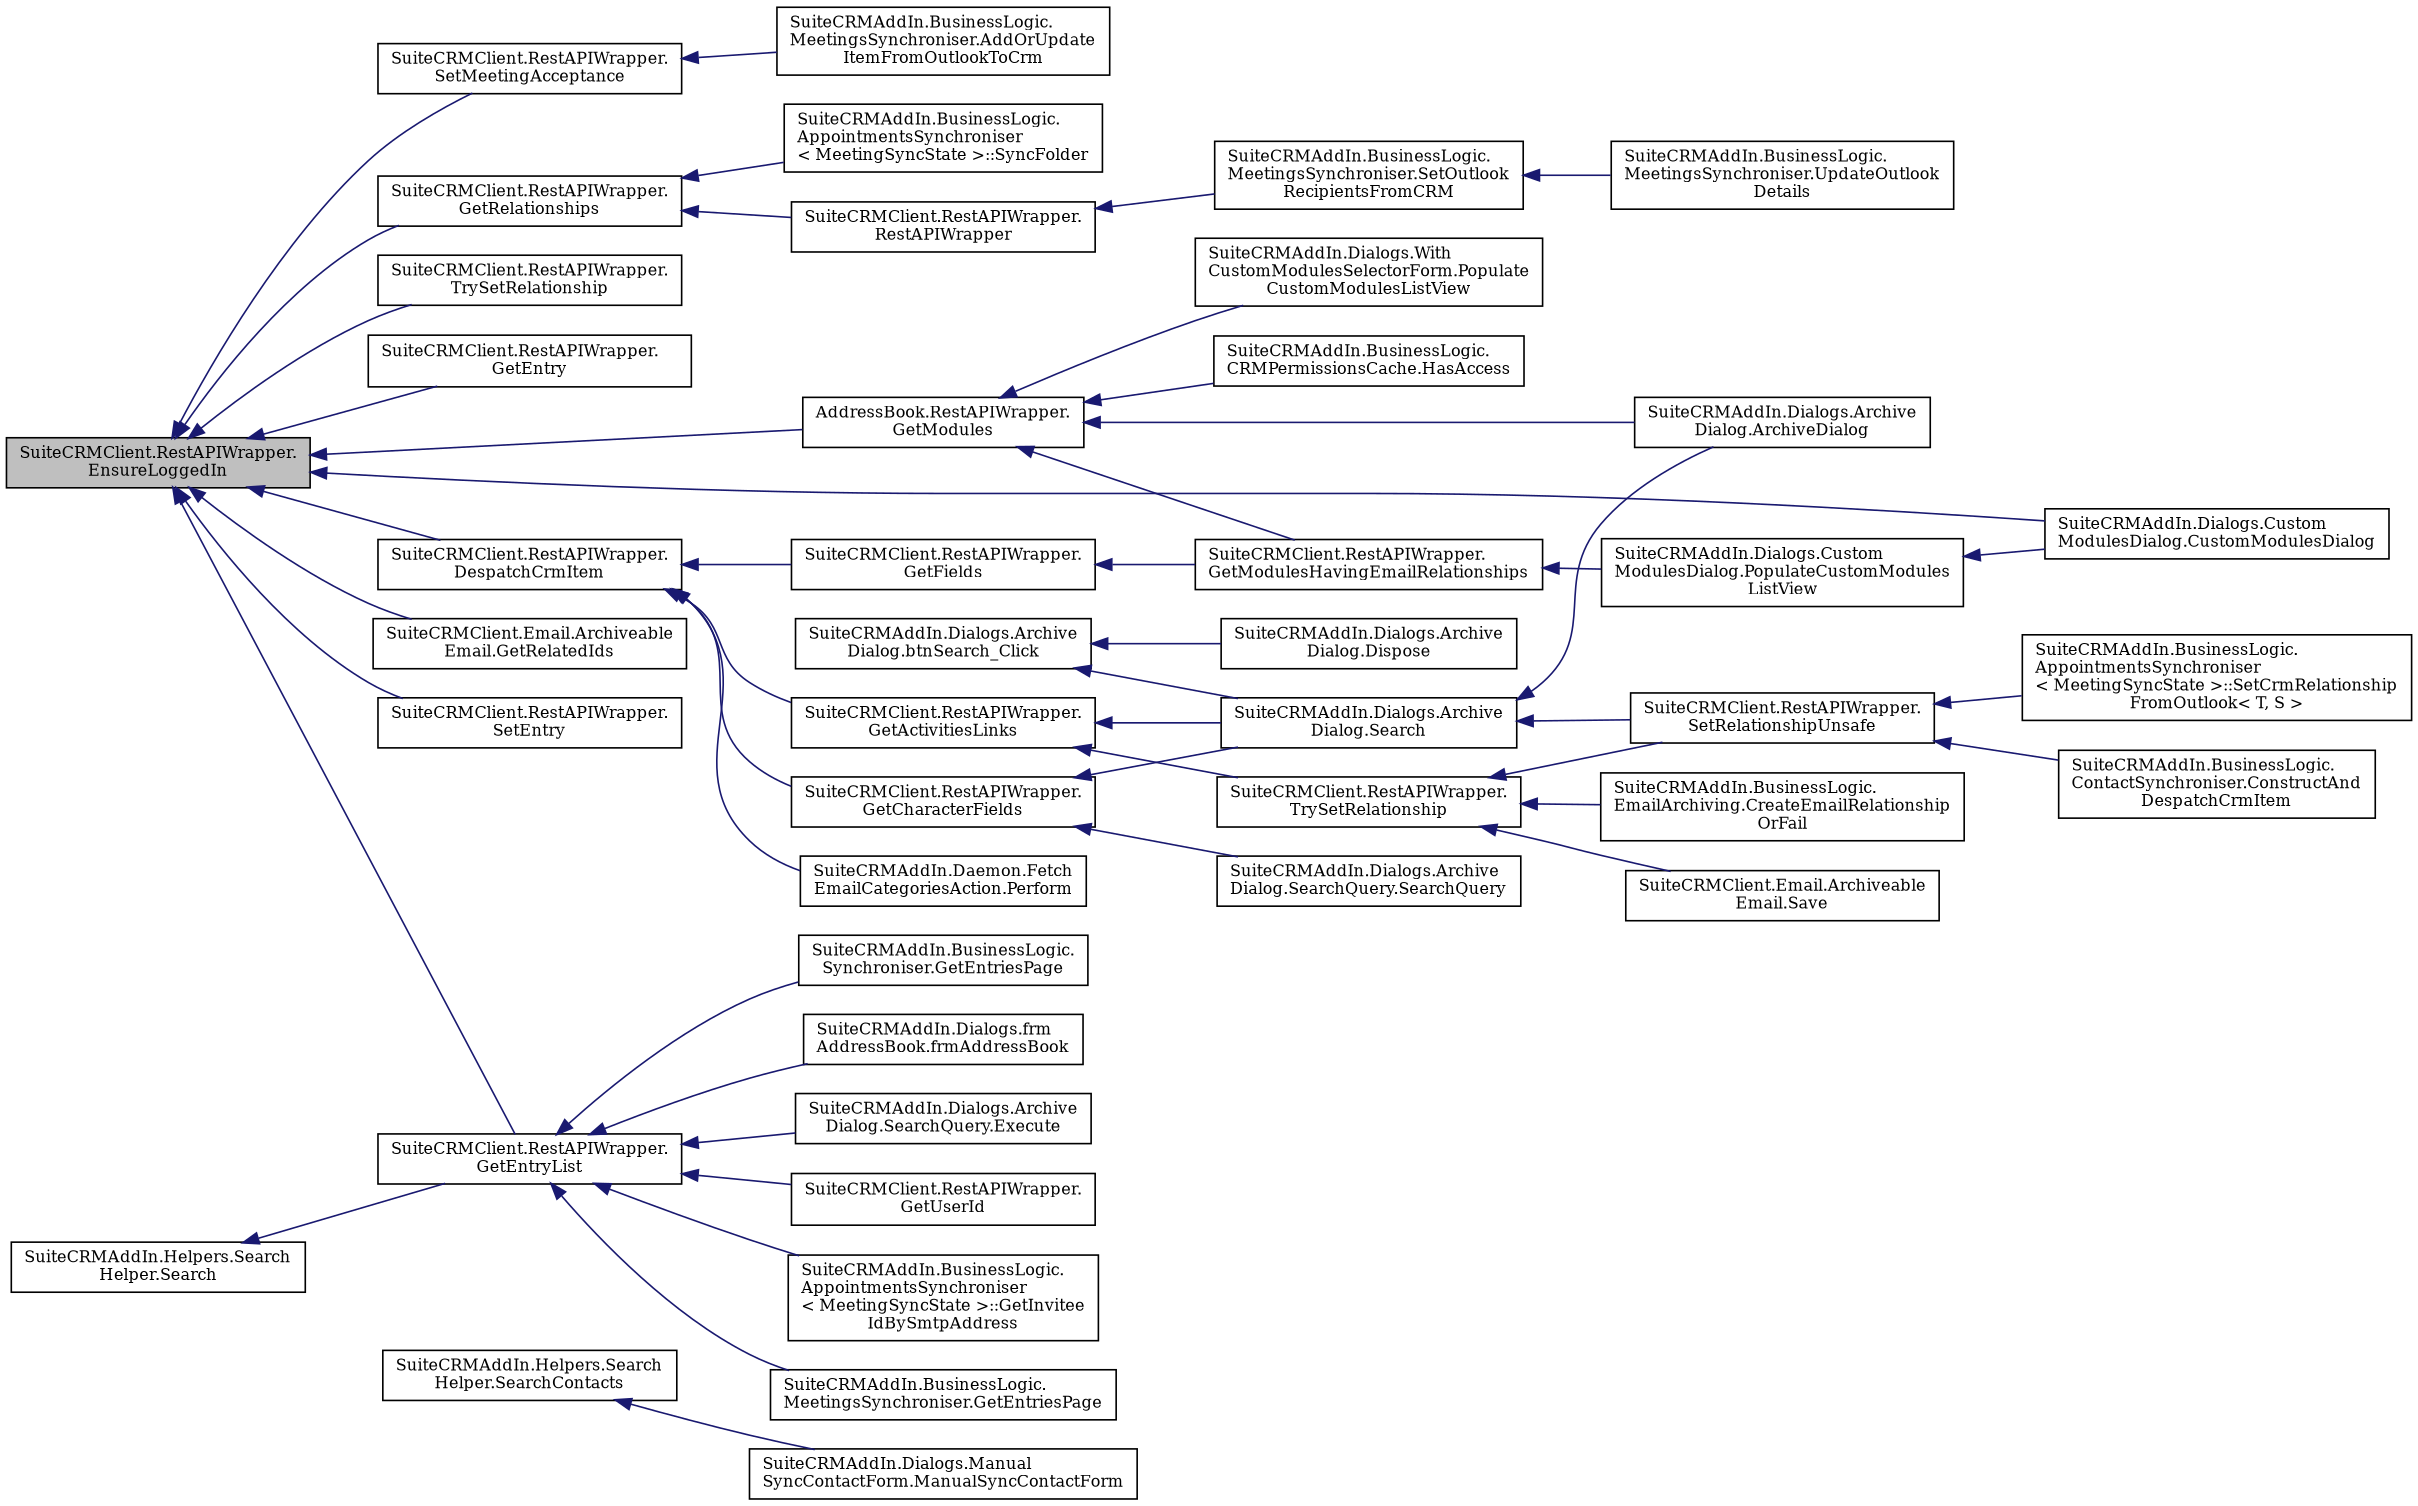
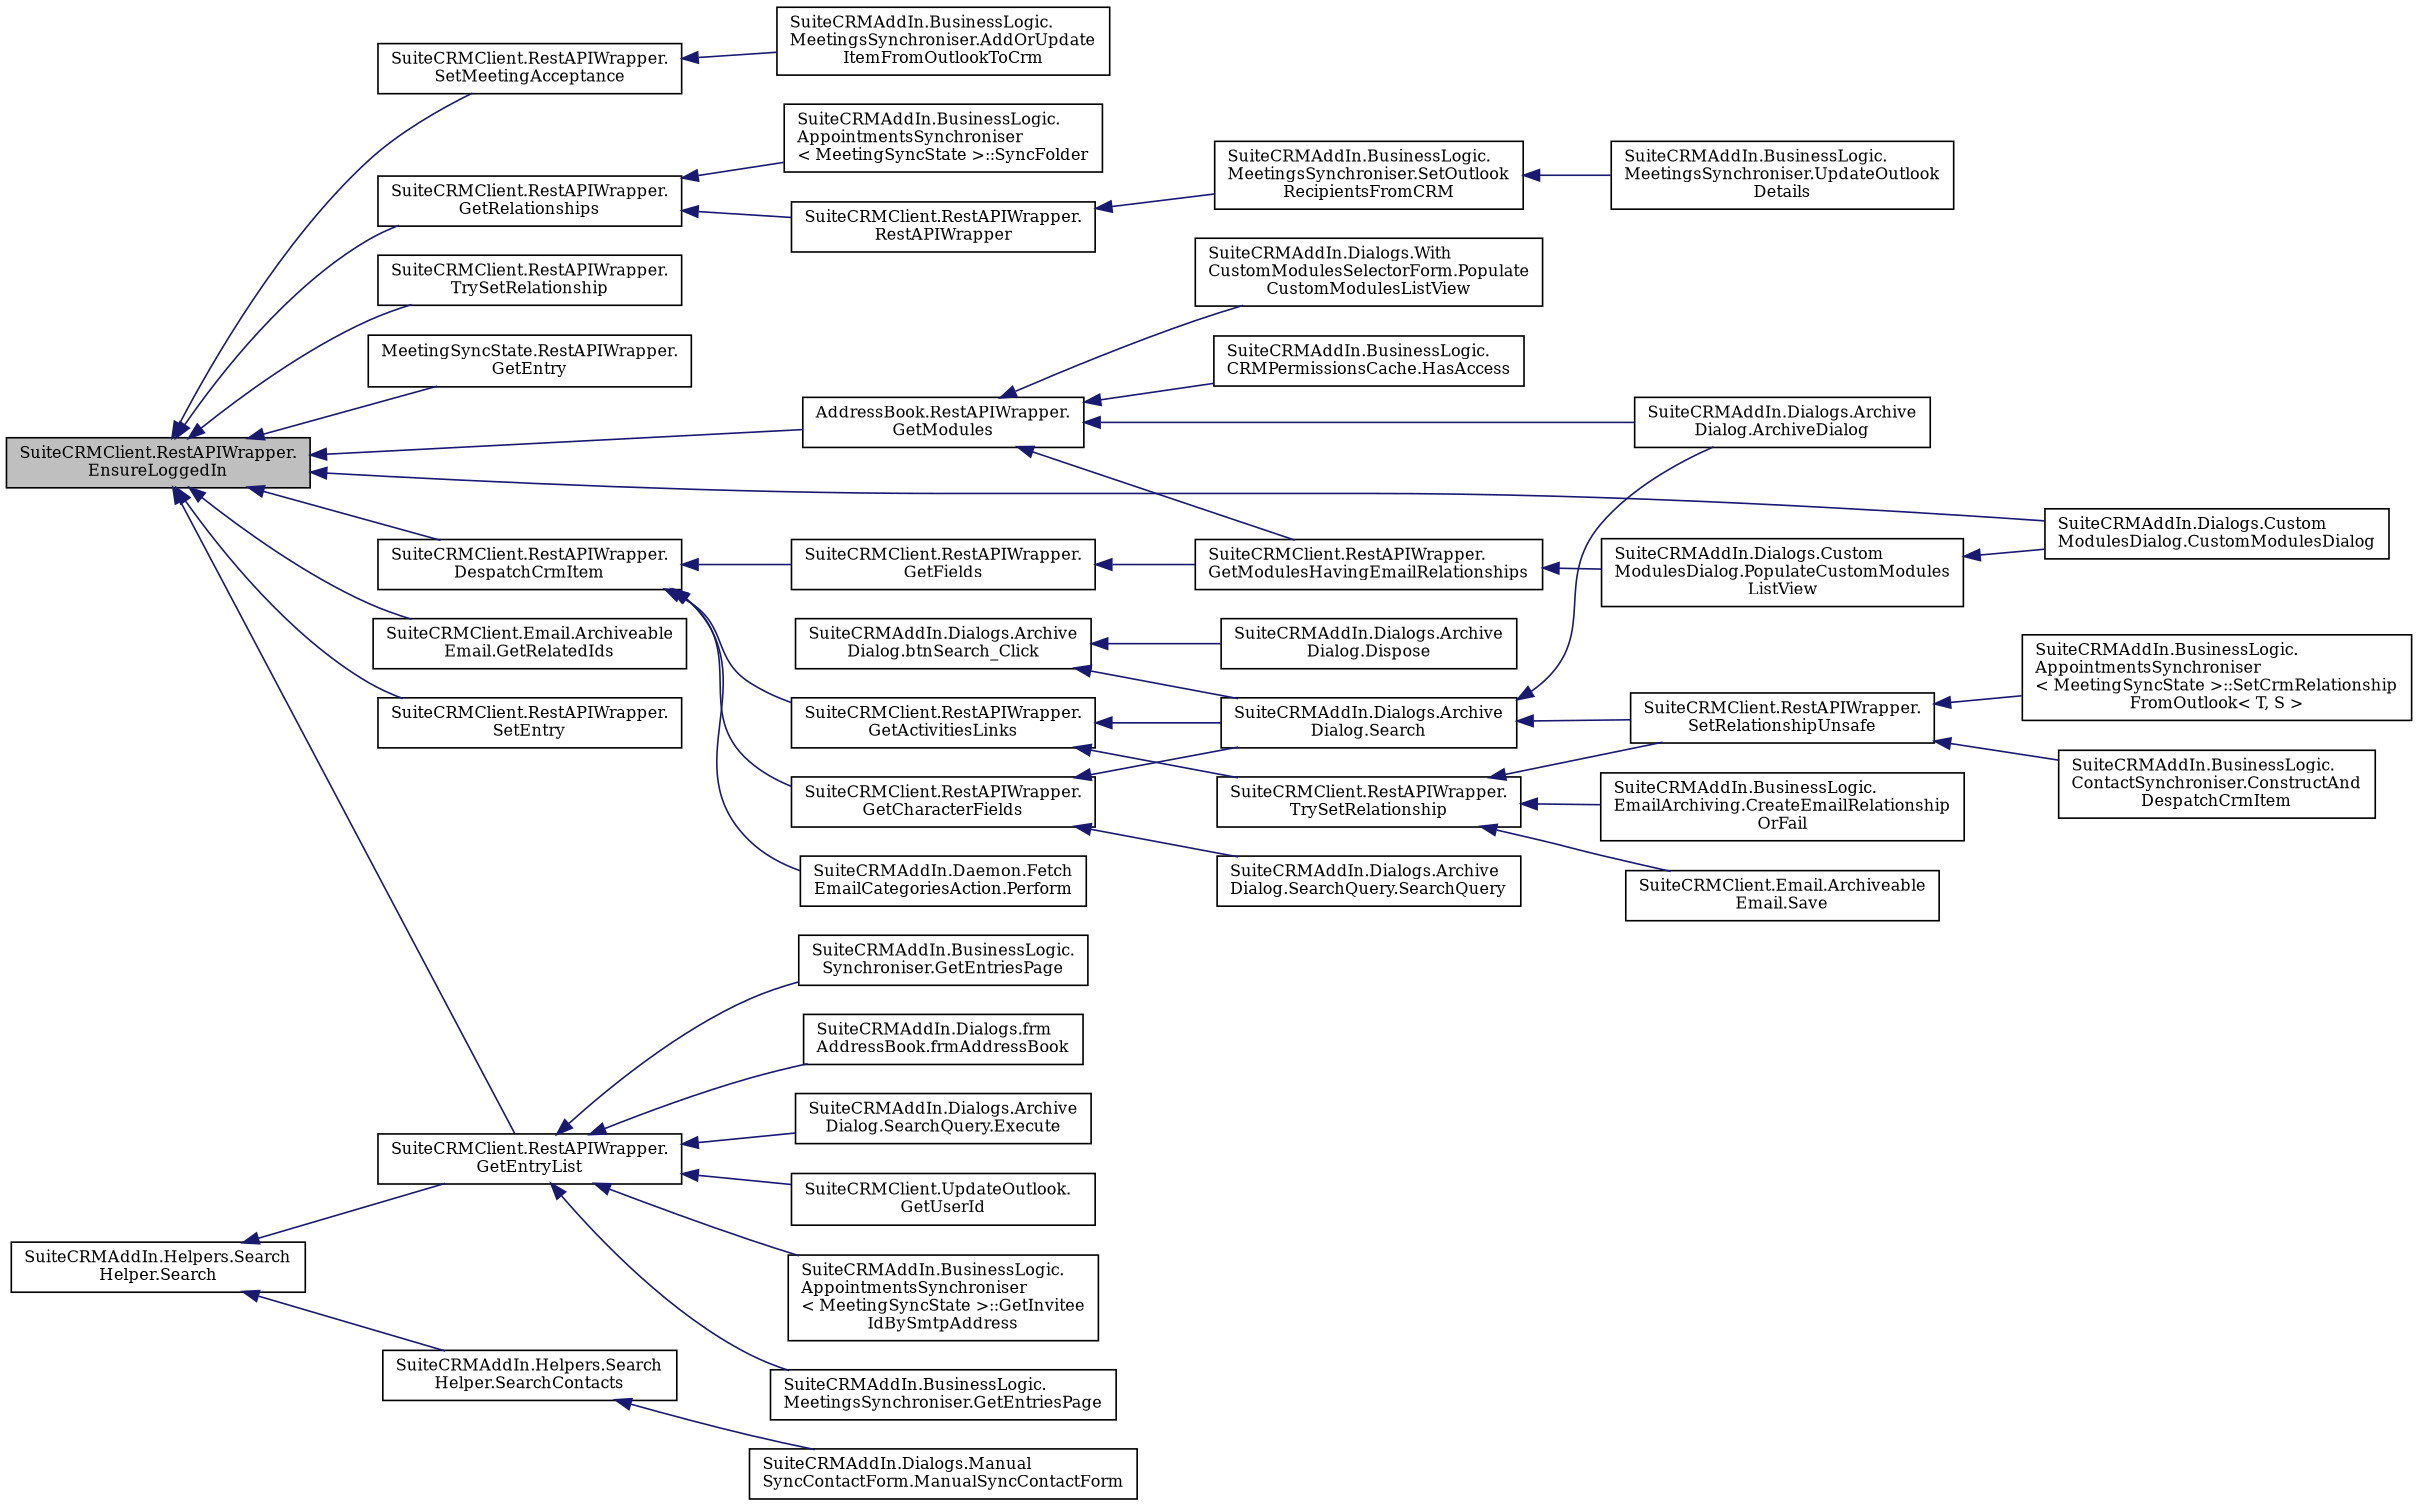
  digraph {
    fontname="DejaVu Serif"
    rankdir=LR
    node [color=black fillcolor=white fontname="DejaVu Serif" fontsize=10 shape=record style=filled]
    edge [color=midnightblue dir=back fontname="DejaVu Serif" fontsize=10 labelfontname=Helvetica labelfontsize=10 style=solid]
    n1 [fillcolor=grey75 fontcolor=black height=0.2 label="SuiteCRMClient.RestAPIWrapper.\lEnsureLoggedIn" width=0.4]
    n2 [height=0.2 label="SuiteCRMAddIn.Dialogs.Custom\lModulesDialog.CustomModulesDialog" width=0.4]
    n3 [height=0.2 label="SuiteCRMClient.Email.Archiveable\lEmail.GetRelatedIds" width=0.4]
    n4 [height=0.2 label="AddressBook.RestAPIWrapper.\lGetModules" width=0.4]
    n5 [height=0.2 label="SuiteCRMClient.RestAPIWrapper.\lSetEntry" width=0.4]
    n6 [height=0.2 label="SuiteCRMClient.RestAPIWrapper.\lSetMeetingAcceptance" width=0.4]
    n7 [height=0.2 label="SuiteCRMClient.RestAPIWrapper.\lGetRelationships" width=0.4]
    n8 [height=0.2 label="SuiteCRMClient.RestAPIWrapper.\lTrySetRelationship" width=0.4]
-   n9 [height=0.2 label="SuiteCRMClient.RestAPIWrapper.\lGetEntry" width=0.4]
+   n9 [height=0.2 label="MeetingSyncState.RestAPIWrapper.\lGetEntry" width=0.4]
    n10 [height=0.2 label="SuiteCRMClient.RestAPIWrapper.\lGetEntryList" width=0.4]
    n11 [height=0.2 label="SuiteCRMClient.RestAPIWrapper.\lDespatchCrmItem" width=0.4]
    n12 [height=0.2 label="SuiteCRMAddIn.BusinessLogic.\lCRMPermissionsCache.HasAccess" width=0.4]
    n13 [height=0.2 label="SuiteCRMAddIn.Dialogs.Archive\lDialog.ArchiveDialog" width=0.4]
    n14 [height=0.2 label="SuiteCRMAddIn.Dialogs.With\lCustomModulesSelectorForm.Populate\lCustomModulesListView" width=0.4]
    n15 [height=0.2 label="SuiteCRMClient.RestAPIWrapper.\lGetModulesHavingEmailRelationships" width=0.4]
    n16 [height=0.2 label="SuiteCRMAddIn.BusinessLogic.\lMeetingsSynchroniser.AddOrUpdate\lItemFromOutlookToCrm" width=0.4]
    n17 [height=0.2 label="SuiteCRMAddIn.BusinessLogic.\lAppointmentsSynchroniser\l\< MeetingSyncState \>::SyncFolder" width=0.4]
    n18 [height=0.2 label="SuiteCRMClient.RestAPIWrapper.\lRestAPIWrapper" width=0.4]
    n19 [height=0.2 label="SuiteCRMAddIn.BusinessLogic.\lAppointmentsSynchroniser\l\< MeetingSyncState \>::GetInvitee\lIdBySmtpAddress" width=0.4]
    n20 [height=0.2 label="SuiteCRMAddIn.BusinessLogic.\lMeetingsSynchroniser.GetEntriesPage" width=0.4]
    n21 [height=0.2 label="SuiteCRMAddIn.BusinessLogic.\lSynchroniser.GetEntriesPage" width=0.4]
    n22 [height=0.2 label="SuiteCRMAddIn.Dialogs.frm\lAddressBook.frmAddressBook" width=0.4]
    n23 [height=0.2 label="SuiteCRMAddIn.Dialogs.Archive\lDialog.SearchQuery.Execute" width=0.4]
-   n24 [height=0.2 label="SuiteCRMClient.RestAPIWrapper.\lGetUserId" width=0.4]
+   n24 [height=0.2 label="SuiteCRMClient.UpdateOutlook.\lGetUserId" width=0.4]
    n25 [height=0.2 label="SuiteCRMAddIn.Daemon.Fetch\lEmailCategoriesAction.Perform" width=0.4]
    n26 [height=0.2 label="SuiteCRMClient.RestAPIWrapper.\lGetFields" width=0.4]
    n27 [height=0.2 label="SuiteCRMClient.RestAPIWrapper.\lGetCharacterFields" width=0.4]
    n28 [height=0.2 label="SuiteCRMClient.RestAPIWrapper.\lGetActivitiesLinks" width=0.4]
    n29 [height=0.2 label="SuiteCRMAddIn.Dialogs.Custom\lModulesDialog.PopulateCustomModules\lListView" width=0.4]
    n30 [height=0.2 label="SuiteCRMAddIn.BusinessLogic.\lMeetingsSynchroniser.SetOutlook\lRecipientsFromCRM" width=0.4]
    n31 [height=0.2 label="SuiteCRMAddIn.BusinessLogic.\lMeetingsSynchroniser.UpdateOutlook\lDetails" width=0.4]
    n32 [height=0.2 label="SuiteCRMAddIn.Helpers.Search\lHelper.Search" width=0.4]
    n33 [height=0.2 label="SuiteCRMAddIn.Helpers.Search\lHelper.SearchContacts" width=0.4]
    n34 [height=0.2 label="SuiteCRMAddIn.Dialogs.Manual\lSyncContactForm.ManualSyncContactForm" width=0.4]
    n35 [height=0.2 label="SuiteCRMAddIn.Dialogs.Archive\lDialog.Search" width=0.4]
    n36 [height=0.2 label="SuiteCRMAddIn.Dialogs.Archive\lDialog.SearchQuery.SearchQuery" width=0.4]
    n37 [height=0.2 label="SuiteCRMClient.RestAPIWrapper.\lTrySetRelationship" width=0.4]
    n38 [height=0.2 label="SuiteCRMClient.RestAPIWrapper.\lSetRelationshipUnsafe" width=0.4]
    n39 [height=0.2 label="SuiteCRMAddIn.Dialogs.Archive\lDialog.btnSearch_Click" width=0.4]
    n40 [height=0.2 label="SuiteCRMAddIn.Dialogs.Archive\lDialog.Dispose" width=0.4]
    n41 [height=0.2 label="SuiteCRMAddIn.BusinessLogic.\lEmailArchiving.CreateEmailRelationship\lOrFail" width=0.4]
    n42 [height=0.2 label="SuiteCRMClient.Email.Archiveable\lEmail.Save" width=0.4]
    n43 [height=0.2 label="SuiteCRMAddIn.BusinessLogic.\lAppointmentsSynchroniser\l\< MeetingSyncState \>::SetCrmRelationship\lFromOutlook\< T, S \>" width=0.4]
    n44 [height=0.2 label="SuiteCRMAddIn.BusinessLogic.\lContactSynchroniser.ConstructAnd\lDespatchCrmItem" width=0.4]
    n1 -> n2
    n1 -> n3
    n1 -> n4
    n1 -> n5
    n1 -> n6
    n1 -> n7
    n1 -> n8
    n1 -> n9
    n1 -> n10
    n1 -> n11
    n4 -> n12
    n4 -> n13
    n4 -> n14
    n4 -> n15
    n6 -> n16
    n7 -> n17
    n7 -> n18
    n10 -> n19
    n10 -> n20
    n10 -> n21
    n10 -> n22
    n10 -> n23
    n10 -> n24
    n11 -> n25
    n11 -> n26
    n11 -> n27
    n11 -> n28
    n15 -> n29
    n18 -> n30
    n26 -> n15
    n27 -> n35
    n27 -> n36
    n28 -> n35
    n28 -> n37
    n29 -> n2
    n30 -> n31
    n32 -> n10
+   n32 -> n33
    n33 -> n34
    n35 -> n13
    n35 -> n38
    n37 -> n38
    n37 -> n41
    n37 -> n42
    n38 -> n43
    n38 -> n44
    n39 -> n35
    n39 -> n40
  }
